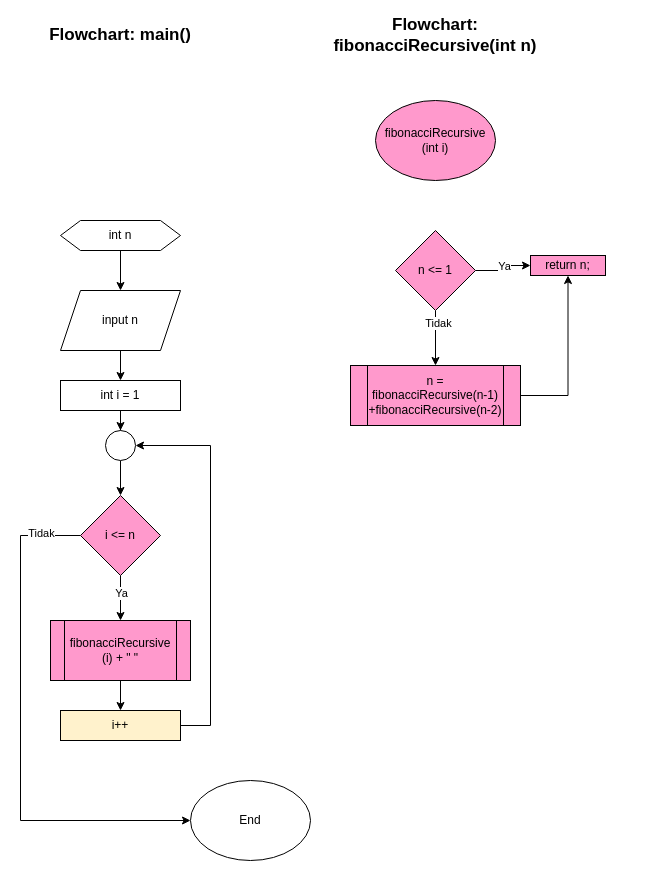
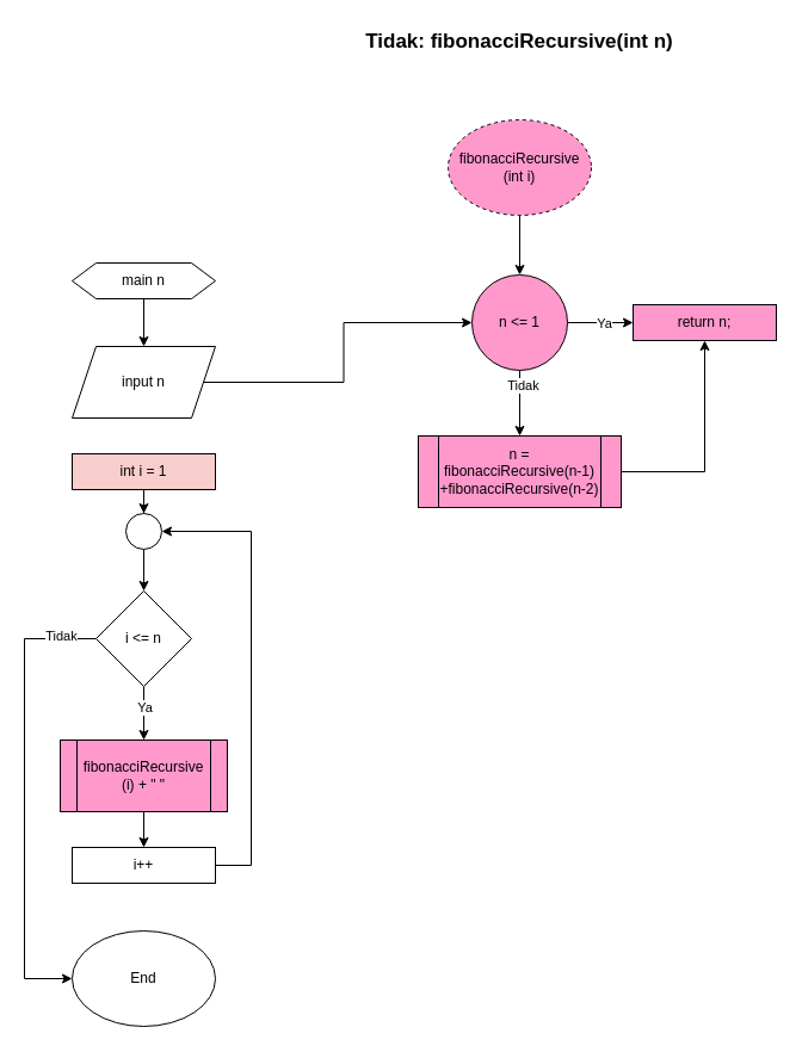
  <mxCell id="0" />
  <mxCell id="1" parent="0" />
- <mxCell id="2" value="Flowchart: main()" style="text;html=1;strokeColor=none;fillColor=none;align=center;verticalAlign=middle;whiteSpace=wrap;rounded=0;fontSize=17;fontStyle=1" vertex="1" parent="1"><mxGeometry x="40" y="20" width="160" height="30" as="geometry" /></mxCell>
  <mxCell id="3" value="" style="edgeStyle=orthogonalEdgeStyle;rounded=0;orthogonalLoop=1;jettySize=auto;html=1;" edge="1" parent="1" source="4" target="6"><mxGeometry relative="1" as="geometry" /></mxCell>
- <mxCell id="4" value="int n" style="shape=hexagon;perimeter=hexagonPerimeter2;whiteSpace=wrap;html=1;fixedSize=1;" vertex="1" parent="1"><mxGeometry x="60" y="220" width="120" height="30" as="geometry" /></mxCell>
- <mxCell id="5" value="" style="edgeStyle=orthogonalEdgeStyle;rounded=0;orthogonalLoop=1;jettySize=auto;html=1;" edge="1" parent="1" source="6" target="8"><mxGeometry relative="1" as="geometry" /></mxCell>
+ <mxCell id="4" value="main n" style="shape=hexagon;perimeter=hexagonPerimeter2;whiteSpace=wrap;html=1;fixedSize=1;" vertex="1" parent="1"><mxGeometry x="60" y="220" width="120" height="30" as="geometry" /></mxCell>
+ <mxCell id="5" value="" style="edgeStyle=orthogonalEdgeStyle;rounded=0;orthogonalLoop=1;jettySize=auto;html=1;" edge="1" parent="1" source="6" target="25"><mxGeometry relative="1" as="geometry" /></mxCell>
  <mxCell id="6" value="input n" style="shape=parallelogram;perimeter=parallelogramPerimeter;whiteSpace=wrap;html=1;fixedSize=1;" vertex="1" parent="1"><mxGeometry x="60" y="290" width="120" height="60" as="geometry" /></mxCell>
  <mxCell id="7" value="" style="edgeStyle=orthogonalEdgeStyle;rounded=0;orthogonalLoop=1;jettySize=auto;html=1;" edge="1" parent="1" source="8" target="10"><mxGeometry relative="1" as="geometry" /></mxCell>
- <mxCell id="8" value="int i = 1" style="rounded=0;whiteSpace=wrap;html=1;" vertex="1" parent="1"><mxGeometry x="60" y="380" width="120" height="30" as="geometry" /></mxCell>
+ <mxCell id="8" value="int i = 1" style="rounded=0;whiteSpace=wrap;html=1;fillColor=#f8cecc;" vertex="1" parent="1"><mxGeometry x="60" y="380" width="120" height="30" as="geometry" /></mxCell>
  <mxCell id="9" value="" style="edgeStyle=orthogonalEdgeStyle;rounded=0;orthogonalLoop=1;jettySize=auto;html=1;" edge="1" parent="1" source="10" target="15"><mxGeometry relative="1" as="geometry" /></mxCell>
  <mxCell id="10" value="" style="ellipse;whiteSpace=wrap;html=1;aspect=fixed;" vertex="1" parent="1"><mxGeometry x="105" y="430" width="30" height="30" as="geometry" /></mxCell>
  <mxCell id="11" value="" style="edgeStyle=orthogonalEdgeStyle;rounded=0;orthogonalLoop=1;jettySize=auto;html=1;" edge="1" parent="1" source="15" target="17"><mxGeometry relative="1" as="geometry" /></mxCell>
  <mxCell id="12" value="Ya" style="edgeLabel;html=1;align=center;verticalAlign=middle;resizable=0;points=[];" vertex="1" connectable="0" parent="11"><mxGeometry x="-0.231" relative="1" as="geometry"><mxPoint as="offset" /></mxGeometry></mxCell>
  <mxCell id="13" style="edgeStyle=orthogonalEdgeStyle;rounded=0;orthogonalLoop=1;jettySize=auto;html=1;entryX=0;entryY=0.5;entryDx=0;entryDy=0;" edge="1" parent="1" source="15" target="28"><mxGeometry relative="1" as="geometry"><Array as="points"><mxPoint x="20" y="535" /><mxPoint x="20" y="820" /></Array></mxGeometry></mxCell>
  <mxCell id="14" value="Tidak" style="edgeLabel;html=1;align=center;verticalAlign=middle;resizable=0;points=[];" vertex="1" connectable="0" parent="13"><mxGeometry x="-0.845" y="-3" relative="1" as="geometry"><mxPoint as="offset" /></mxGeometry></mxCell>
- <mxCell id="15" value="i &amp;lt;= n" style="rhombus;whiteSpace=wrap;html=1;fillColor=#ff99cc;" vertex="1" parent="1"><mxGeometry x="80" y="495" width="80" height="80" as="geometry" /></mxCell>
+ <mxCell id="15" value="i &amp;lt;= n" style="rhombus;whiteSpace=wrap;html=1;" vertex="1" parent="1"><mxGeometry x="80" y="495" width="80" height="80" as="geometry" /></mxCell>
  <mxCell id="16" value="" style="edgeStyle=orthogonalEdgeStyle;rounded=0;orthogonalLoop=1;jettySize=auto;html=1;" edge="1" parent="1" source="17" target="27"><mxGeometry relative="1" as="geometry" /></mxCell>
  <mxCell id="17" value="fibonacciRecursive&lt;br&gt;(i) + &quot; &quot;" style="shape=process;whiteSpace=wrap;html=1;backgroundOutline=1;fillColor=#FF99CC;" vertex="1" parent="1"><mxGeometry x="50" y="620" width="140" height="60" as="geometry" /></mxCell>
- <mxCell id="18" value="Flowchart: fibonacciRecursive(int n)" style="text;html=1;strokeColor=none;fillColor=none;align=center;verticalAlign=middle;whiteSpace=wrap;rounded=0;fontSize=17;fontStyle=1" vertex="1" parent="1"><mxGeometry x="300" y="20" width="270" height="30" as="geometry" /></mxCell>
- <mxCell id="20" value="fibonacciRecursive&lt;br&gt;(int i)" style="ellipse;whiteSpace=wrap;html=1;fillColor=#FF99CC;" vertex="1" parent="1"><mxGeometry x="375" y="100" width="120" height="80" as="geometry" /></mxCell>
+ <mxCell id="18" value="Tidak: fibonacciRecursive(int n)" style="text;html=1;strokeColor=none;fillColor=none;align=center;verticalAlign=middle;whiteSpace=wrap;rounded=0;fontSize=17;fontStyle=1" vertex="1" parent="1"><mxGeometry x="300" y="20" width="270" height="30" as="geometry" /></mxCell>
+ <mxCell id="19" value="" style="edgeStyle=orthogonalEdgeStyle;rounded=0;orthogonalLoop=1;jettySize=auto;html=1;fillColor=#FF99CC;" edge="1" parent="1" source="20" target="25"><mxGeometry relative="1" as="geometry" /></mxCell>
+ <mxCell id="20" value="fibonacciRecursive&lt;br&gt;(int i)" style="ellipse;whiteSpace=wrap;html=1;fillColor=#FF99CC;dashed=1;" vertex="1" parent="1"><mxGeometry x="375" y="100" width="120" height="80" as="geometry" /></mxCell>
  <mxCell id="21" value="" style="edgeStyle=orthogonalEdgeStyle;rounded=0;orthogonalLoop=1;jettySize=auto;html=1;fillColor=#FF99CC;" edge="1" parent="1" source="25" target="29"><mxGeometry relative="1" as="geometry" /></mxCell>
  <mxCell id="22" value="Ya" style="edgeLabel;html=1;align=center;verticalAlign=middle;resizable=0;points=[];fillColor=#FF99CC;" vertex="1" connectable="0" parent="21"><mxGeometry x="0.091" relative="1" as="geometry"><mxPoint as="offset" /></mxGeometry></mxCell>
  <mxCell id="23" value="" style="edgeStyle=orthogonalEdgeStyle;rounded=0;orthogonalLoop=1;jettySize=auto;html=1;fillColor=#FF99CC;" edge="1" parent="1" source="25" target="31"><mxGeometry relative="1" as="geometry" /></mxCell>
  <mxCell id="24" value="Tidak" style="edgeLabel;html=1;align=center;verticalAlign=middle;resizable=0;points=[];fillColor=#FF99CC;" vertex="1" connectable="0" parent="23"><mxGeometry x="-0.551" y="2" relative="1" as="geometry"><mxPoint as="offset" /></mxGeometry></mxCell>
- <mxCell id="25" value="n &amp;lt;= 1" style="rhombus;whiteSpace=wrap;html=1;fillColor=#FF99CC;" vertex="1" parent="1"><mxGeometry x="395" y="230" width="80" height="80" as="geometry" /></mxCell>
+ <mxCell id="25" value="n &amp;lt;= 1" style="ellipse;whiteSpace=wrap;html=1;fillColor=#FF99CC;" vertex="1" parent="1"><mxGeometry x="395" y="230" width="80" height="80" as="geometry" /></mxCell>
  <mxCell id="26" style="edgeStyle=orthogonalEdgeStyle;rounded=0;orthogonalLoop=1;jettySize=auto;html=1;entryX=1;entryY=0.5;entryDx=0;entryDy=0;" edge="1" parent="1" source="27" target="10"><mxGeometry relative="1" as="geometry"><Array as="points"><mxPoint x="210" y="725" /><mxPoint x="210" y="445" /></Array></mxGeometry></mxCell>
- <mxCell id="27" value="i++" style="rounded=0;whiteSpace=wrap;html=1;fillColor=#fff2cc;" vertex="1" parent="1"><mxGeometry x="60" y="710" width="120" height="30" as="geometry" /></mxCell>
- <mxCell id="28" value="End" style="ellipse;whiteSpace=wrap;html=1;" vertex="1" parent="1"><mxGeometry x="190" y="780" width="120" height="80" as="geometry" /></mxCell>
- <mxCell id="29" value="return n;" style="rounded=0;whiteSpace=wrap;html=1;fillColor=#FF99CC;" vertex="1" parent="1"><mxGeometry x="530" y="255" width="75" height="20" as="geometry" /></mxCell>
+ <mxCell id="27" value="i++" style="rounded=0;whiteSpace=wrap;html=1;" vertex="1" parent="1"><mxGeometry x="60" y="710" width="120" height="30" as="geometry" /></mxCell>
+ <mxCell id="28" value="End" style="ellipse;whiteSpace=wrap;html=1;" vertex="1" parent="1"><mxGeometry x="60" y="780" width="120" height="80" as="geometry" /></mxCell>
+ <mxCell id="29" value="return n;" style="rounded=0;whiteSpace=wrap;html=1;fillColor=#FF99CC;" vertex="1" parent="1"><mxGeometry x="530" y="255" width="120" height="30" as="geometry" /></mxCell>
  <mxCell id="30" style="edgeStyle=orthogonalEdgeStyle;rounded=0;orthogonalLoop=1;jettySize=auto;html=1;entryX=0.5;entryY=1;entryDx=0;entryDy=0;fillColor=#FF99CC;" edge="1" parent="1" source="31" target="29"><mxGeometry relative="1" as="geometry" /></mxCell>
  <mxCell id="31" value="n = fibonacciRecursive(n-1)&lt;br&gt;+fibonacciRecursive(n-2)" style="shape=process;whiteSpace=wrap;html=1;backgroundOutline=1;fillColor=#FF99CC;" vertex="1" parent="1"><mxGeometry x="350" y="365" width="170" height="60" as="geometry" /></mxCell>
